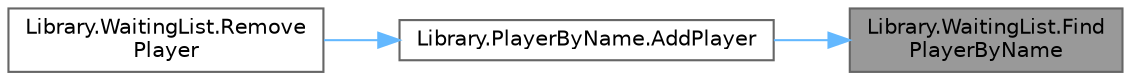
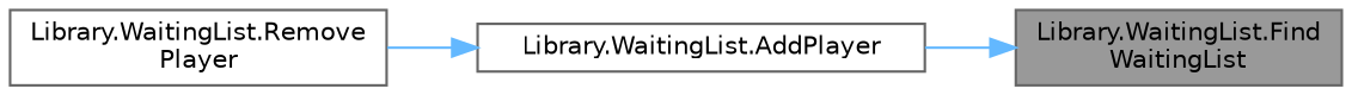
  digraph {
    rankdir=RL
    node [color=grey40 fillcolor=white fontname=Helvetica fontsize=10 shape=box style=filled]
    edge [color=steelblue1 dir=back fontname=Helvetica fontsize=10 labelfontname=Helvetica labelfontsize=10 style=solid]
-   n1 [color=gray40 fillcolor=grey60 fontcolor=black height=0.2 label="Library.WaitingList.Find\lPlayerByName" width=0.4]
-   n2 [height=0.2 label="Library.PlayerByName.AddPlayer" width=0.4]
+   n1 [color=gray40 fillcolor=grey60 fontcolor=black height=0.2 label="Library.WaitingList.Find\lWaitingList" width=0.4]
+   n2 [height=0.2 label="Library.WaitingList.AddPlayer" width=0.4]
    n3 [height=0.2 label="Library.WaitingList.Remove\lPlayer" width=0.4]
    n1 -> n2
    n2 -> n3
  }
